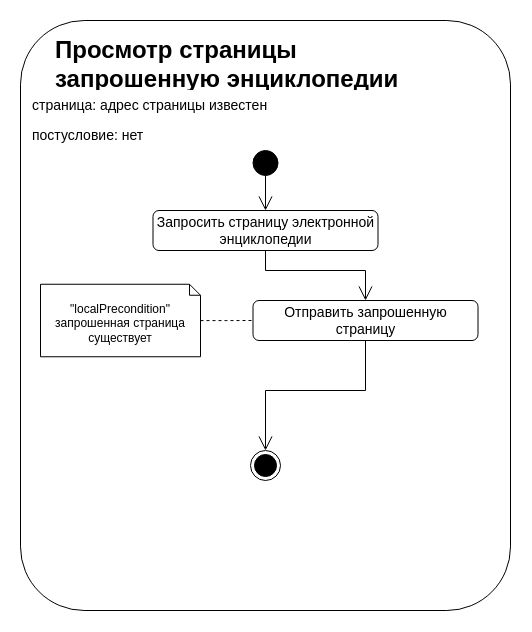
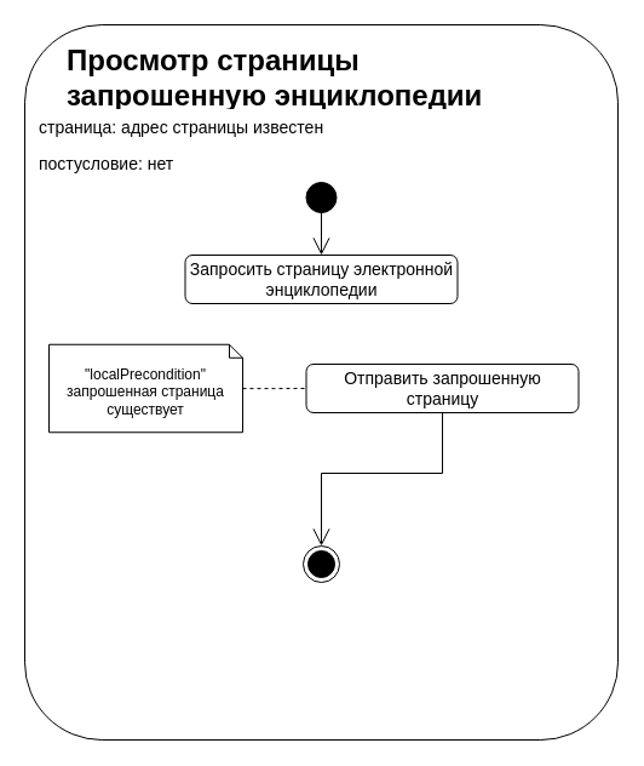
  <mxCell id="0" />
  <mxCell id="1" parent="0" />
  <mxCell id="2" value="" style="rounded=1;whiteSpace=wrap;html=1;strokeColor=#000000;arcSize=13;" vertex="1" parent="1"><mxGeometry x="20" y="20" width="490" height="590" as="geometry" /></mxCell>
  <mxCell id="3" value="&lt;h1&gt;Просмотр страницы запрошенную энциклопедии&lt;/h1&gt;" style="text;html=1;strokeColor=none;fillColor=none;spacing=5;spacingTop=-20;whiteSpace=wrap;overflow=hidden;rounded=0;" vertex="1" parent="1"><mxGeometry x="50" y="30" width="420" height="60" as="geometry" /></mxCell>
  <mxCell id="4" value="страница: адрес страницы известен" style="text;html=1;strokeColor=none;fillColor=none;align=left;verticalAlign=middle;whiteSpace=wrap;rounded=0;fontSize=14;" vertex="1" parent="1"><mxGeometry x="30" y="90" width="430" height="30" as="geometry" /></mxCell>
  <mxCell id="5" value="постусловие: нет" style="text;html=1;strokeColor=none;fillColor=none;align=left;verticalAlign=middle;whiteSpace=wrap;rounded=0;fontSize=14;" vertex="1" parent="1"><mxGeometry x="30" y="120" width="430" height="30" as="geometry" /></mxCell>
  <mxCell id="6" style="edgeStyle=orthogonalEdgeStyle;rounded=0;orthogonalLoop=1;jettySize=auto;html=1;fontSize=14;strokeColor=#000000;endArrow=open;endFill=0;startSize=6;endSize=12;" edge="1" parent="1" source="7" target="9"><mxGeometry relative="1" as="geometry" /></mxCell>
  <mxCell id="7" value="" style="ellipse;whiteSpace=wrap;html=1;aspect=fixed;fontSize=14;strokeColor=#000000;align=left;fillColor=#000000;" vertex="1" parent="1"><mxGeometry x="252.5" y="150" width="25" height="25" as="geometry" /></mxCell>
- <mxCell id="8" style="edgeStyle=orthogonalEdgeStyle;rounded=0;orthogonalLoop=1;jettySize=auto;html=1;endArrow=open;endFill=0;endSize=12;" edge="1" parent="1" source="9" target="11"><mxGeometry relative="1" as="geometry" /></mxCell>
  <mxCell id="9" value="Запросить страницу электронной энциклопедии" style="rounded=1;whiteSpace=wrap;html=1;fontSize=14;strokeColor=#000000;align=center;" vertex="1" parent="1"><mxGeometry x="152.5" y="210" width="225" height="40" as="geometry" /></mxCell>
  <mxCell id="10" style="edgeStyle=orthogonalEdgeStyle;rounded=0;orthogonalLoop=1;jettySize=auto;html=1;fontSize=14;endArrow=open;endFill=0;startSize=6;endSize=12;strokeColor=#000000;" edge="1" parent="1" source="11" target="12"><mxGeometry relative="1" as="geometry" /></mxCell>
  <mxCell id="11" value="Отправить запрошенную страницу" style="rounded=1;whiteSpace=wrap;html=1;fontSize=14;strokeColor=#000000;align=center;" vertex="1" parent="1"><mxGeometry x="252.5" y="300" width="225" height="40" as="geometry" /></mxCell>
  <mxCell id="12" value="" style="ellipse;html=1;shape=endState;fillColor=#000000;strokeColor=#000000;fontSize=14;align=center;" vertex="1" parent="1"><mxGeometry x="250" y="450" width="30" height="30" as="geometry" /></mxCell>
  <mxCell id="13" style="edgeStyle=orthogonalEdgeStyle;rounded=0;orthogonalLoop=1;jettySize=auto;html=1;endArrow=none;endFill=0;dashed=1;" edge="1" parent="1" source="14" target="11"><mxGeometry relative="1" as="geometry" /></mxCell>
  <mxCell id="14" value="&quot;localPrecondition&quot;&lt;br&gt;запрошенная страница существует" style="shape=note2;boundedLbl=1;whiteSpace=wrap;html=1;size=11;verticalAlign=top;align=center;" vertex="1" parent="1"><mxGeometry x="40" y="283.75" width="160" height="72.5" as="geometry" /></mxCell>
